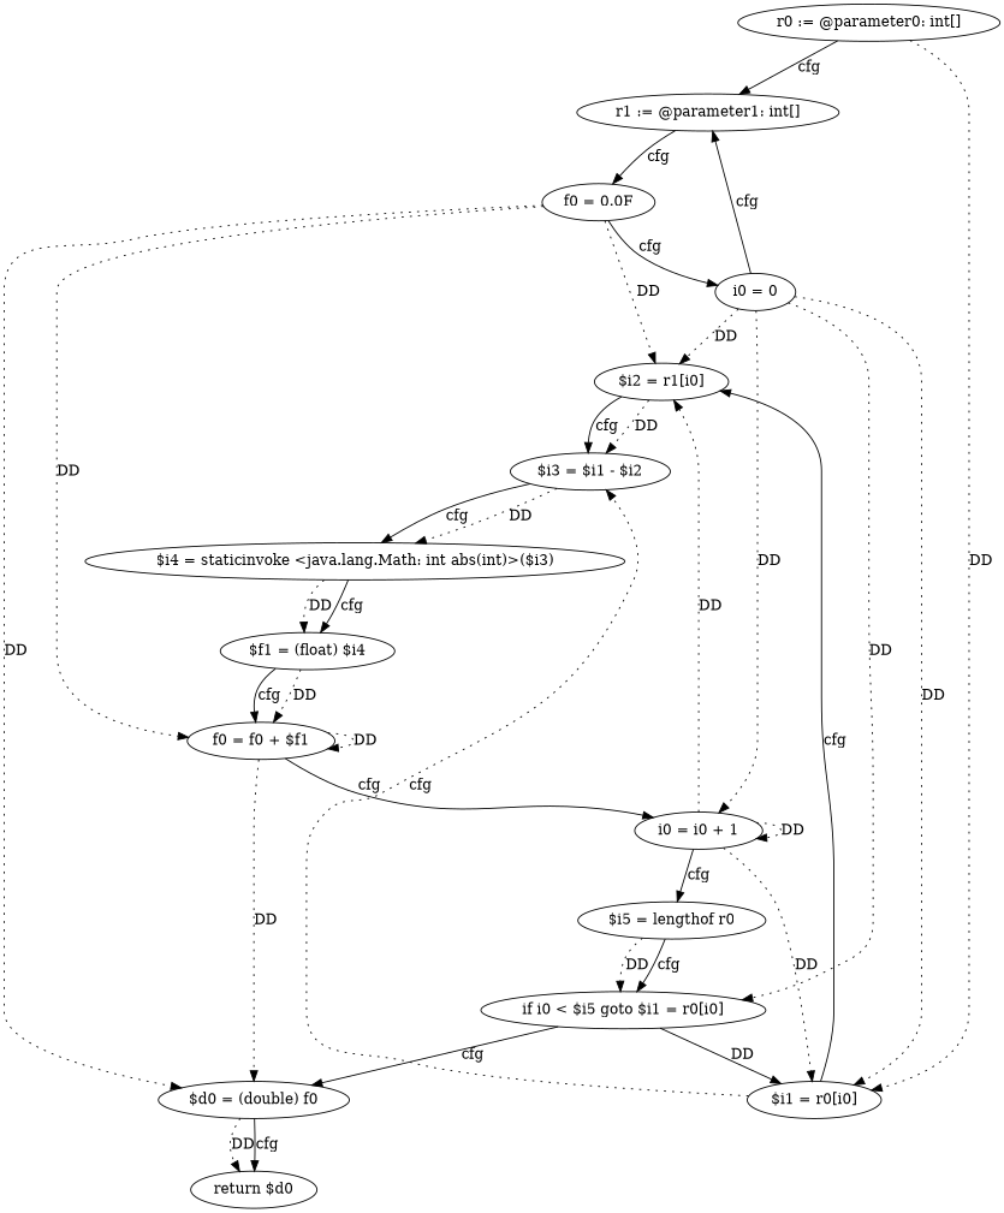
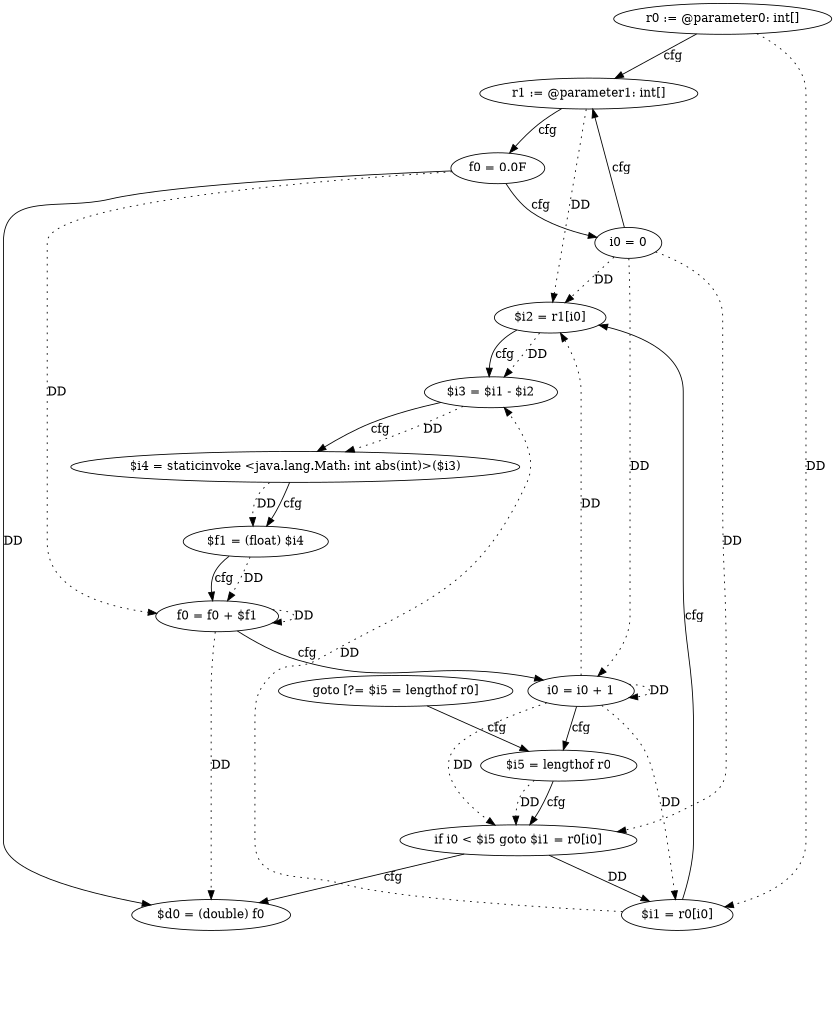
  digraph {
    edge [style=dotted]
    n1 [label="r0 := @parameter0: int[]"]
    n2 [label="r1 := @parameter1: int[]"]
    n3 [label="$i1 = r0[i0]"]
    n4 [label="f0 = 0.0F"]
    n5 [label="$i2 = r1[i0]"]
    n6 [label="$i3 = $i1 - $i2"]
    n7 [label="$i5 = lengthof r0"]
    n8 [label="if i0 < $i5 goto $i1 = r0[i0]"]
    n9 [label="i0 = 0"]
    n10 [label="f0 = f0 + $f1"]
    n11 [label="$d0 = (double) f0"]
    n12 [label="i0 = i0 + 1"]
-   n13 [label="return $d0"]
+   n14 [label="goto [?= $i5 = lengthof r0]"]
    n15 [label="$i4 = staticinvoke <java.lang.Math: int abs(int)>($i3)"]
    n16 [label="$f1 = (float) $i4"]
    n1 -> n2 [label=cfg style=""]
    n1 -> n3 [label=DD]
    n2 -> n4 [label=cfg style=""]
-   n4 -> n5 [label=DD]
+   n2 -> n5 [label=DD]
    n3 -> n5 [label=cfg style=""]
-   n3 -> n6 [label=cfg]
+   n3 -> n6 [label=DD]
    n4 -> n9 [label=cfg style=""]
    n4 -> n10 [label=DD]
-   n4 -> n11 [label=DD]
+   n4 -> n11 [label=DD style=solid]
    n5 -> n6 [label=DD]
    n5 -> n6 [label=cfg style=""]
    n6 -> n15 [label=DD]
    n6 -> n15 [label=cfg style=""]
    n7 -> n8 [label=DD]
    n7 -> n8 [label=cfg style=""]
    n8 -> n3 [label=DD style=""]
    n8 -> n11 [label=cfg style=""]
    n9 -> n2 [label=cfg style=""]
-   n9 -> n3 [label=DD]
    n9 -> n5 [label=DD]
    n9 -> n8 [label=DD]
    n9 -> n12 [label=DD]
    n10 -> n10 [label=DD]
    n10 -> n11 [label=DD]
    n10 -> n12 [label=cfg style=""]
-   n11 -> n13 [label=DD]
-   n11 -> n13 [label=cfg style=""]
    n12 -> n3 [label=DD]
    n12 -> n5 [label=DD]
    n12 -> n7 [label=cfg style=""]
+   n12 -> n8 [label=DD]
    n12 -> n12 [label=DD]
+   n14 -> n7 [label=cfg style=""]
    n15 -> n16 [label=DD]
    n15 -> n16 [label=cfg style=""]
    n16 -> n10 [label=DD]
    n16 -> n10 [label=cfg style=""]
  }
